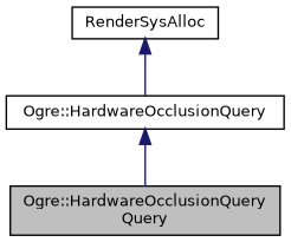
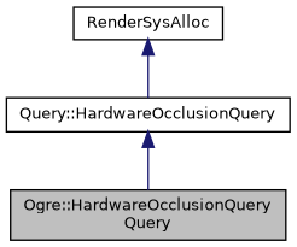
  digraph {
    node [color=black fontname=Helvetica fontsize=10 shape=record]
    edge [color=midnightblue dir=back fontname=Helvetica fontsize=10 labelfontname=Helvetica labelfontsize=10 style=solid]
    n1 [fillcolor=grey75 fontcolor=black height=0.2 label="Ogre::HardwareOcclusionQuery\lQuery" style=filled width=0.4]
-   n2 [height=0.2 label="Ogre::HardwareOcclusionQuery" width=0.4]
+   n2 [height=0.2 label="Query::HardwareOcclusionQuery" width=0.4]
    n3 [height=0.2 label=RenderSysAlloc width=0.4]
    n2 -> n1
    n3 -> n2
  }
